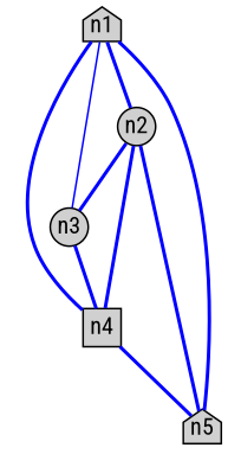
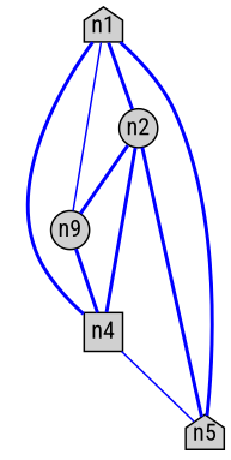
  graph {
    fontname="Roboto Condensed"
    node [fillcolor="#d0d0d0" fixedsize=true fontname="Roboto Condensed" shape=house style=filled]
    edge [color=blue fontname="Roboto Condensed" style=bold]
    n1 [height=0.3 width=0.3]
    n2 [height=0.3 shape=circle width=0.3]
-   n3 [height=0.3 shape=circle width=0.3]
+   n3 [height=0.3 shape=circle width=0.3 label=n9]
    n4 [height=0.3 shape=box width=0.3]
    n5 [height=0.3 width=0.3]
    n1 -- n2
    n1 -- n3 [style=solid]
    n1 -- n4
    n1 -- n5
    n2 -- n3
    n2 -- n4
    n2 -- n5
    n3 -- n4
-   n4 -- n5
+   n4 -- n5 [style=solid]
  }
